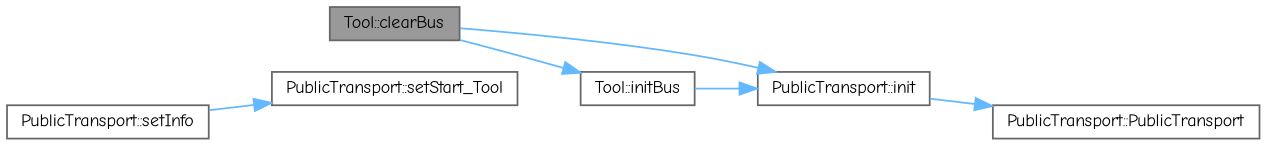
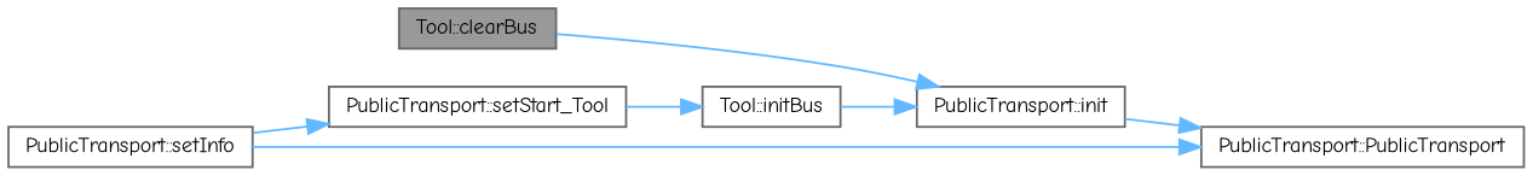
  digraph {
    fontname="Comic Neue"
    rankdir=LR
    node [color=grey40 fillcolor=white fontname="Comic Neue" fontsize=10 shape=box style=filled]
    edge [color=steelblue1 fontname="Comic Neue" fontsize=10 labelfontname=Helvetica labelfontsize=10 style=solid]
    n1 [color=gray40 fillcolor=grey60 fontcolor=black height=0.2 label="Tool::clearBus" width=0.4]
    n2 [height=0.2 label="PublicTransport::init" width=0.4]
    n3 [height=0.2 label="Tool::initBus" width=0.4]
    n4 [height=0.2 label="PublicTransport::PublicTransport" width=0.4]
    n5 [height=0.2 label="PublicTransport::setInfo" width=0.4]
    n6 [height=0.2 label="PublicTransport::setStart_Tool" width=0.4]
    n1 -> n2
-   n1 -> n3
+   n6 -> n3
    n2 -> n4
    n3 -> n2
+   n5 -> n4
    n5 -> n6
  }
